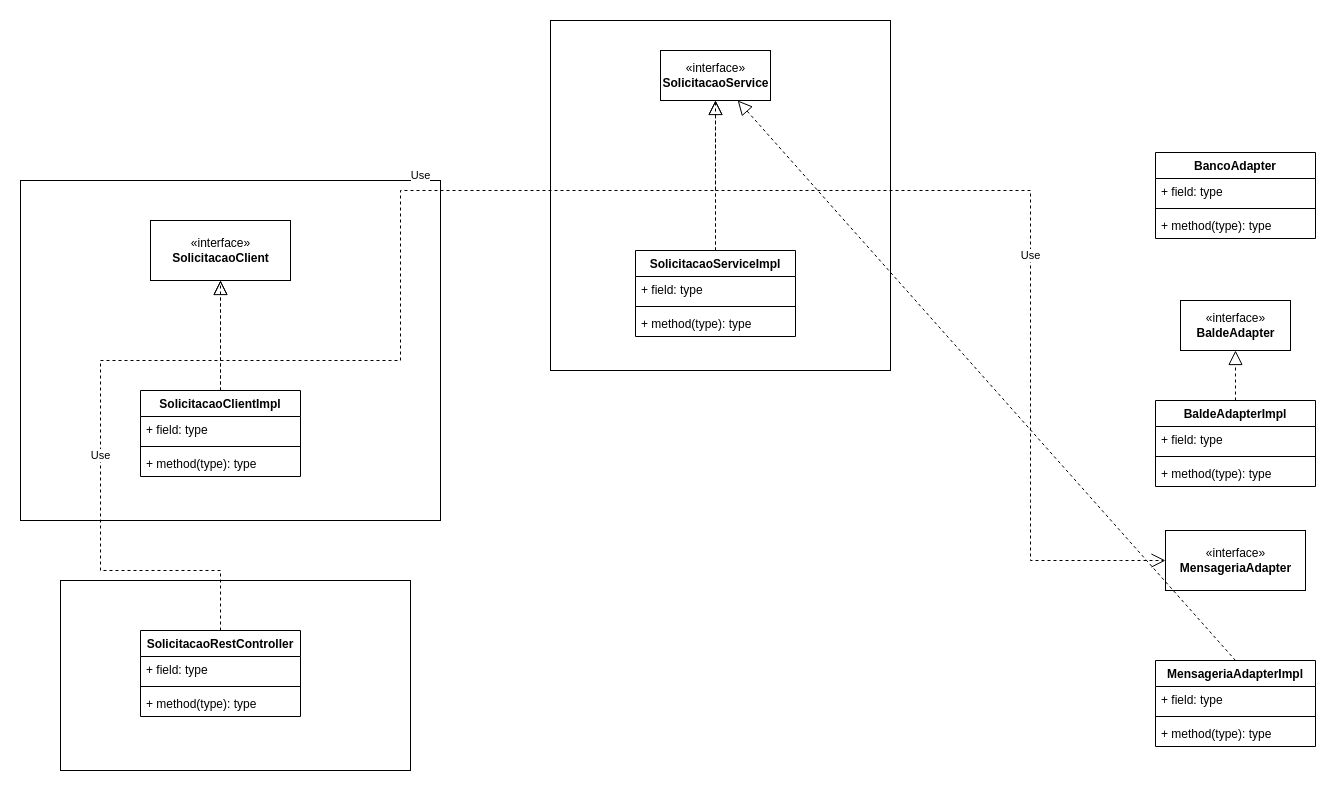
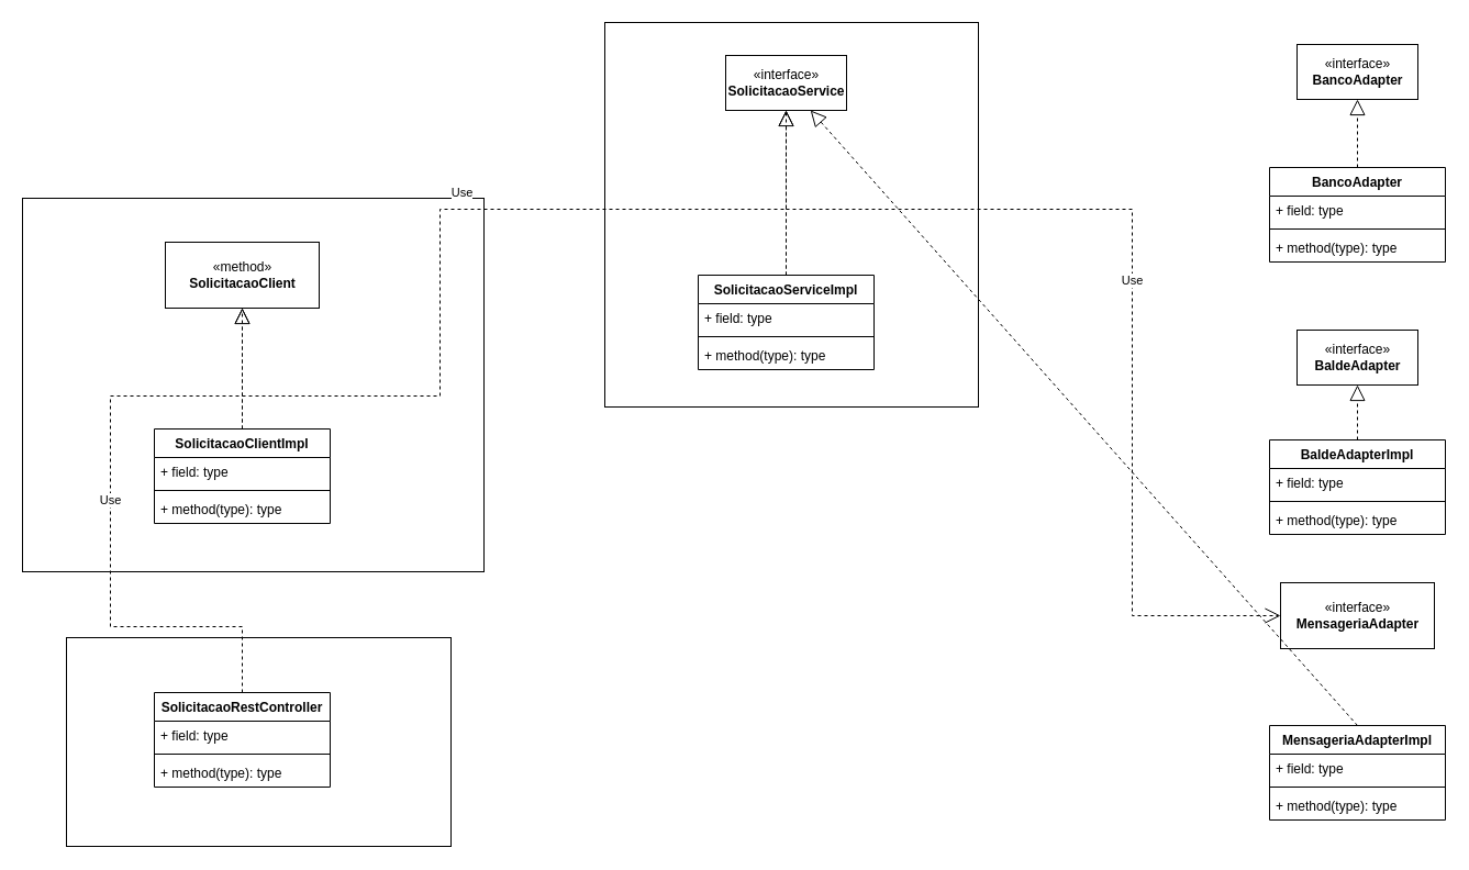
  <mxCell id="0" />
  <mxCell id="1" parent="0" />
  <mxCell id="2" value="" style="rounded=0;whiteSpace=wrap;html=1;" vertex="1" parent="1"><mxGeometry x="550" y="20" width="340" height="350" as="geometry" /></mxCell>
  <mxCell id="3" value="" style="rounded=0;whiteSpace=wrap;html=1;" vertex="1" parent="1"><mxGeometry x="60" y="580" width="350" height="190" as="geometry" /></mxCell>
  <mxCell id="4" value="" style="rounded=0;whiteSpace=wrap;html=1;" vertex="1" parent="1"><mxGeometry x="20" y="180" width="420" height="340" as="geometry" /></mxCell>
  <mxCell id="5" value="«interface»&lt;br&gt;&lt;b&gt;SolicitacaoService&lt;/b&gt;" style="html=1;" vertex="1" parent="1"><mxGeometry x="660" y="50" width="110" height="50" as="geometry" /></mxCell>
  <mxCell id="6" value="SolicitacaoServiceImpl" style="swimlane;fontStyle=1;align=center;verticalAlign=top;childLayout=stackLayout;horizontal=1;startSize=26;horizontalStack=0;resizeParent=1;resizeParentMax=0;resizeLast=0;collapsible=1;marginBottom=0;" vertex="1" parent="1"><mxGeometry x="635" y="250" width="160" height="86" as="geometry" /></mxCell>
  <mxCell id="7" value="+ field: type" style="text;strokeColor=none;fillColor=none;align=left;verticalAlign=top;spacingLeft=4;spacingRight=4;overflow=hidden;rotatable=0;points=[[0,0.5],[1,0.5]];portConstraint=eastwest;" vertex="1" parent="6"><mxGeometry y="26" width="160" height="26" as="geometry" /></mxCell>
  <mxCell id="8" value="" style="line;strokeWidth=1;fillColor=none;align=left;verticalAlign=middle;spacingTop=-1;spacingLeft=3;spacingRight=3;rotatable=0;labelPosition=right;points=[];portConstraint=eastwest;" vertex="1" parent="6"><mxGeometry y="52" width="160" height="8" as="geometry" /></mxCell>
  <mxCell id="9" value="+ method(type): type" style="text;strokeColor=none;fillColor=none;align=left;verticalAlign=top;spacingLeft=4;spacingRight=4;overflow=hidden;rotatable=0;points=[[0,0.5],[1,0.5]];portConstraint=eastwest;" vertex="1" parent="6"><mxGeometry y="60" width="160" height="26" as="geometry" /></mxCell>
  <mxCell id="10" value="" style="endArrow=block;dashed=1;endFill=0;endSize=12;html=1;rounded=0;entryX=0.5;entryY=1;entryDx=0;entryDy=0;" edge="1" parent="1" source="6" target="5"><mxGeometry width="160" relative="1" as="geometry"><mxPoint x="380" y="350" as="sourcePoint" /><mxPoint x="540" y="350" as="targetPoint" /></mxGeometry></mxCell>
- <mxCell id="11" value="«interface»&lt;br&gt;&lt;b&gt;SolicitacaoClient&lt;/b&gt;" style="html=1;" vertex="1" parent="1"><mxGeometry x="150" y="220" width="140" height="60" as="geometry" /></mxCell>
+ <mxCell id="11" value="«method»&lt;br&gt;&lt;b&gt;SolicitacaoClient&lt;/b&gt;" style="html=1;" vertex="1" parent="1"><mxGeometry x="150" y="220" width="140" height="60" as="geometry" /></mxCell>
  <mxCell id="12" value="SolicitacaoClientImpl" style="swimlane;fontStyle=1;align=center;verticalAlign=top;childLayout=stackLayout;horizontal=1;startSize=26;horizontalStack=0;resizeParent=1;resizeParentMax=0;resizeLast=0;collapsible=1;marginBottom=0;" vertex="1" parent="1"><mxGeometry x="140" y="390" width="160" height="86" as="geometry" /></mxCell>
  <mxCell id="13" value="+ field: type" style="text;strokeColor=none;fillColor=none;align=left;verticalAlign=top;spacingLeft=4;spacingRight=4;overflow=hidden;rotatable=0;points=[[0,0.5],[1,0.5]];portConstraint=eastwest;" vertex="1" parent="12"><mxGeometry y="26" width="160" height="26" as="geometry" /></mxCell>
  <mxCell id="14" value="" style="line;strokeWidth=1;fillColor=none;align=left;verticalAlign=middle;spacingTop=-1;spacingLeft=3;spacingRight=3;rotatable=0;labelPosition=right;points=[];portConstraint=eastwest;" vertex="1" parent="12"><mxGeometry y="52" width="160" height="8" as="geometry" /></mxCell>
  <mxCell id="15" value="+ method(type): type" style="text;strokeColor=none;fillColor=none;align=left;verticalAlign=top;spacingLeft=4;spacingRight=4;overflow=hidden;rotatable=0;points=[[0,0.5],[1,0.5]];portConstraint=eastwest;" vertex="1" parent="12"><mxGeometry y="60" width="160" height="26" as="geometry" /></mxCell>
  <mxCell id="16" value="" style="endArrow=block;dashed=1;endFill=0;endSize=12;html=1;rounded=0;exitX=0.5;exitY=0;exitDx=0;exitDy=0;entryX=0.5;entryY=1;entryDx=0;entryDy=0;" edge="1" parent="1" source="12" target="11"><mxGeometry width="160" relative="1" as="geometry"><mxPoint x="220" y="410" as="sourcePoint" /><mxPoint x="220" y="380" as="targetPoint" /></mxGeometry></mxCell>
  <mxCell id="17" value="Use" style="endArrow=open;endSize=12;dashed=1;html=1;rounded=0;entryX=0.5;entryY=1;entryDx=0;entryDy=0;exitX=0.5;exitY=0;exitDx=0;exitDy=0;" edge="1" parent="1" source="12" target="5"><mxGeometry x="0.02" y="15" width="160" relative="1" as="geometry"><mxPoint x="220" y="420" as="sourcePoint" /><mxPoint x="580" y="150" as="targetPoint" /><Array as="points"><mxPoint x="220" y="360" /><mxPoint x="400" y="360" /><mxPoint x="400" y="190" /><mxPoint x="715" y="190" /></Array><mxPoint as="offset" /></mxGeometry></mxCell>
  <mxCell id="18" value="SolicitacaoRestController" style="swimlane;fontStyle=1;align=center;verticalAlign=top;childLayout=stackLayout;horizontal=1;startSize=26;horizontalStack=0;resizeParent=1;resizeParentMax=0;resizeLast=0;collapsible=1;marginBottom=0;" vertex="1" parent="1"><mxGeometry x="140" y="630" width="160" height="86" as="geometry" /></mxCell>
  <mxCell id="19" value="+ field: type" style="text;strokeColor=none;fillColor=none;align=left;verticalAlign=top;spacingLeft=4;spacingRight=4;overflow=hidden;rotatable=0;points=[[0,0.5],[1,0.5]];portConstraint=eastwest;" vertex="1" parent="18"><mxGeometry y="26" width="160" height="26" as="geometry" /></mxCell>
  <mxCell id="20" value="" style="line;strokeWidth=1;fillColor=none;align=left;verticalAlign=middle;spacingTop=-1;spacingLeft=3;spacingRight=3;rotatable=0;labelPosition=right;points=[];portConstraint=eastwest;" vertex="1" parent="18"><mxGeometry y="52" width="160" height="8" as="geometry" /></mxCell>
  <mxCell id="21" value="+ method(type): type" style="text;strokeColor=none;fillColor=none;align=left;verticalAlign=top;spacingLeft=4;spacingRight=4;overflow=hidden;rotatable=0;points=[[0,0.5],[1,0.5]];portConstraint=eastwest;" vertex="1" parent="18"><mxGeometry y="60" width="160" height="26" as="geometry" /></mxCell>
  <mxCell id="22" value="Use" style="endArrow=open;endSize=12;dashed=1;html=1;rounded=0;exitX=0.5;exitY=0;exitDx=0;exitDy=0;entryX=0.5;entryY=1;entryDx=0;entryDy=0;" edge="1" parent="1" source="18" target="11"><mxGeometry width="160" relative="1" as="geometry"><mxPoint x="380" y="550" as="sourcePoint" /><mxPoint x="260" y="380" as="targetPoint" /><Array as="points"><mxPoint x="220" y="570" /><mxPoint x="100" y="570" /><mxPoint x="100" y="360" /><mxPoint x="220" y="360" /></Array></mxGeometry></mxCell>
+ <mxCell id="23" value="«interface»&lt;br&gt;&lt;b&gt;BancoAdapter&lt;/b&gt;" style="html=1;" vertex="1" parent="1"><mxGeometry x="1180" y="40" width="110" height="50" as="geometry" /></mxCell>
  <mxCell id="24" value="BancoAdapter" style="swimlane;fontStyle=1;align=center;verticalAlign=top;childLayout=stackLayout;horizontal=1;startSize=26;horizontalStack=0;resizeParent=1;resizeParentMax=0;resizeLast=0;collapsible=1;marginBottom=0;" vertex="1" parent="1"><mxGeometry x="1155" y="152" width="160" height="86" as="geometry" /></mxCell>
  <mxCell id="25" value="+ field: type" style="text;strokeColor=none;fillColor=none;align=left;verticalAlign=top;spacingLeft=4;spacingRight=4;overflow=hidden;rotatable=0;points=[[0,0.5],[1,0.5]];portConstraint=eastwest;" vertex="1" parent="24"><mxGeometry y="26" width="160" height="26" as="geometry" /></mxCell>
  <mxCell id="26" value="" style="line;strokeWidth=1;fillColor=none;align=left;verticalAlign=middle;spacingTop=-1;spacingLeft=3;spacingRight=3;rotatable=0;labelPosition=right;points=[];portConstraint=eastwest;" vertex="1" parent="24"><mxGeometry y="52" width="160" height="8" as="geometry" /></mxCell>
  <mxCell id="27" value="+ method(type): type" style="text;strokeColor=none;fillColor=none;align=left;verticalAlign=top;spacingLeft=4;spacingRight=4;overflow=hidden;rotatable=0;points=[[0,0.5],[1,0.5]];portConstraint=eastwest;" vertex="1" parent="24"><mxGeometry y="60" width="160" height="26" as="geometry" /></mxCell>
+ <mxCell id="28" value="" style="endArrow=block;dashed=1;endFill=0;endSize=12;html=1;rounded=0;entryX=0.5;entryY=1;entryDx=0;entryDy=0;exitX=0.5;exitY=0;exitDx=0;exitDy=0;" edge="1" parent="1" source="24" target="23"><mxGeometry width="160" relative="1" as="geometry"><mxPoint x="770" y="250" as="sourcePoint" /><mxPoint x="930" y="250" as="targetPoint" /></mxGeometry></mxCell>
  <mxCell id="29" value="«interface»&lt;br&gt;&lt;b&gt;BaldeAdapter&lt;/b&gt;" style="html=1;" vertex="1" parent="1"><mxGeometry x="1180" y="300" width="110" height="50" as="geometry" /></mxCell>
  <mxCell id="30" value="BaldeAdapterImpl" style="swimlane;fontStyle=1;align=center;verticalAlign=top;childLayout=stackLayout;horizontal=1;startSize=26;horizontalStack=0;resizeParent=1;resizeParentMax=0;resizeLast=0;collapsible=1;marginBottom=0;" vertex="1" parent="1"><mxGeometry x="1155" y="400" width="160" height="86" as="geometry" /></mxCell>
  <mxCell id="31" value="+ field: type" style="text;strokeColor=none;fillColor=none;align=left;verticalAlign=top;spacingLeft=4;spacingRight=4;overflow=hidden;rotatable=0;points=[[0,0.5],[1,0.5]];portConstraint=eastwest;" vertex="1" parent="30"><mxGeometry y="26" width="160" height="26" as="geometry" /></mxCell>
  <mxCell id="32" value="" style="line;strokeWidth=1;fillColor=none;align=left;verticalAlign=middle;spacingTop=-1;spacingLeft=3;spacingRight=3;rotatable=0;labelPosition=right;points=[];portConstraint=eastwest;" vertex="1" parent="30"><mxGeometry y="52" width="160" height="8" as="geometry" /></mxCell>
  <mxCell id="33" value="+ method(type): type" style="text;strokeColor=none;fillColor=none;align=left;verticalAlign=top;spacingLeft=4;spacingRight=4;overflow=hidden;rotatable=0;points=[[0,0.5],[1,0.5]];portConstraint=eastwest;" vertex="1" parent="30"><mxGeometry y="60" width="160" height="26" as="geometry" /></mxCell>
  <mxCell id="34" value="" style="endArrow=block;dashed=1;endFill=0;endSize=12;html=1;rounded=0;entryX=0.5;entryY=1;entryDx=0;entryDy=0;exitX=0.5;exitY=0;exitDx=0;exitDy=0;" edge="1" parent="1" source="30" target="29"><mxGeometry width="160" relative="1" as="geometry"><mxPoint x="1350" y="398" as="sourcePoint" /><mxPoint x="1350" y="336" as="targetPoint" /></mxGeometry></mxCell>
  <mxCell id="35" value="«interface»&lt;br&gt;&lt;b&gt;MensageriaAdapter&lt;/b&gt;" style="html=1;" vertex="1" parent="1"><mxGeometry x="1165" y="530" width="140" height="60" as="geometry" /></mxCell>
  <mxCell id="36" value="MensageriaAdapterImpl" style="swimlane;fontStyle=1;align=center;verticalAlign=top;childLayout=stackLayout;horizontal=1;startSize=26;horizontalStack=0;resizeParent=1;resizeParentMax=0;resizeLast=0;collapsible=1;marginBottom=0;" vertex="1" parent="1"><mxGeometry x="1155" y="660" width="160" height="86" as="geometry" /></mxCell>
  <mxCell id="37" value="+ field: type" style="text;strokeColor=none;fillColor=none;align=left;verticalAlign=top;spacingLeft=4;spacingRight=4;overflow=hidden;rotatable=0;points=[[0,0.5],[1,0.5]];portConstraint=eastwest;" vertex="1" parent="36"><mxGeometry y="26" width="160" height="26" as="geometry" /></mxCell>
  <mxCell id="38" value="" style="line;strokeWidth=1;fillColor=none;align=left;verticalAlign=middle;spacingTop=-1;spacingLeft=3;spacingRight=3;rotatable=0;labelPosition=right;points=[];portConstraint=eastwest;" vertex="1" parent="36"><mxGeometry y="52" width="160" height="8" as="geometry" /></mxCell>
  <mxCell id="39" value="+ method(type): type" style="text;strokeColor=none;fillColor=none;align=left;verticalAlign=top;spacingLeft=4;spacingRight=4;overflow=hidden;rotatable=0;points=[[0,0.5],[1,0.5]];portConstraint=eastwest;" vertex="1" parent="36"><mxGeometry y="60" width="160" height="26" as="geometry" /></mxCell>
  <mxCell id="40" value="" style="endArrow=block;dashed=1;endFill=0;endSize=12;html=1;rounded=0;exitX=0.5;exitY=0;exitDx=0;exitDy=0;" edge="1" parent="1" source="36" target="5"><mxGeometry width="160" relative="1" as="geometry"><mxPoint x="1235" y="650" as="sourcePoint" /><mxPoint x="1340" y="610" as="targetPoint" /></mxGeometry></mxCell>
  <mxCell id="41" value="Use" style="endArrow=open;endSize=12;dashed=1;html=1;rounded=0;exitX=0.5;exitY=0;exitDx=0;exitDy=0;entryX=0;entryY=0.5;entryDx=0;entryDy=0;" edge="1" parent="1" source="6" target="35"><mxGeometry width="160" relative="1" as="geometry"><mxPoint x="770" y="350" as="sourcePoint" /><mxPoint x="1130" y="570" as="targetPoint" /><Array as="points"><mxPoint x="715" y="190" /><mxPoint x="1030" y="190" /><mxPoint x="1030" y="500" /><mxPoint x="1030" y="560" /><mxPoint x="1120" y="560" /></Array></mxGeometry></mxCell>
